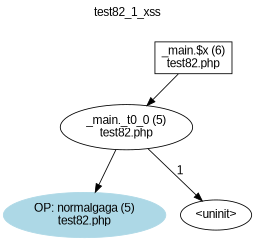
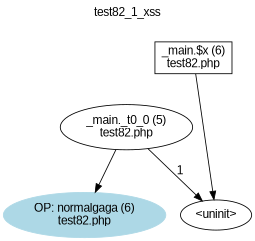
  digraph {
    fontname="Liberation Sans"
    label=test82_1_xss
    labelloc=t
    node [fontname="Liberation Sans" shape=ellipse]
    edge [fontname="Liberation Sans"]
    n1 [label="_main.$x (6)\ntest82.php" shape=box]
    n2 [label="_main._t0_0 (5)\ntest82.php"]
-   n3 [color=lightblue label="OP: normalgaga (5)\ntest82.php" style=filled]
+   n3 [color=lightblue label="OP: normalgaga (6)\ntest82.php" style=filled]
    n4 [label="<uninit>"]
-   n1 -> n2
+   n1 -> n4
    n2 -> n3
    n2 -> n4 [label=1]
  }
